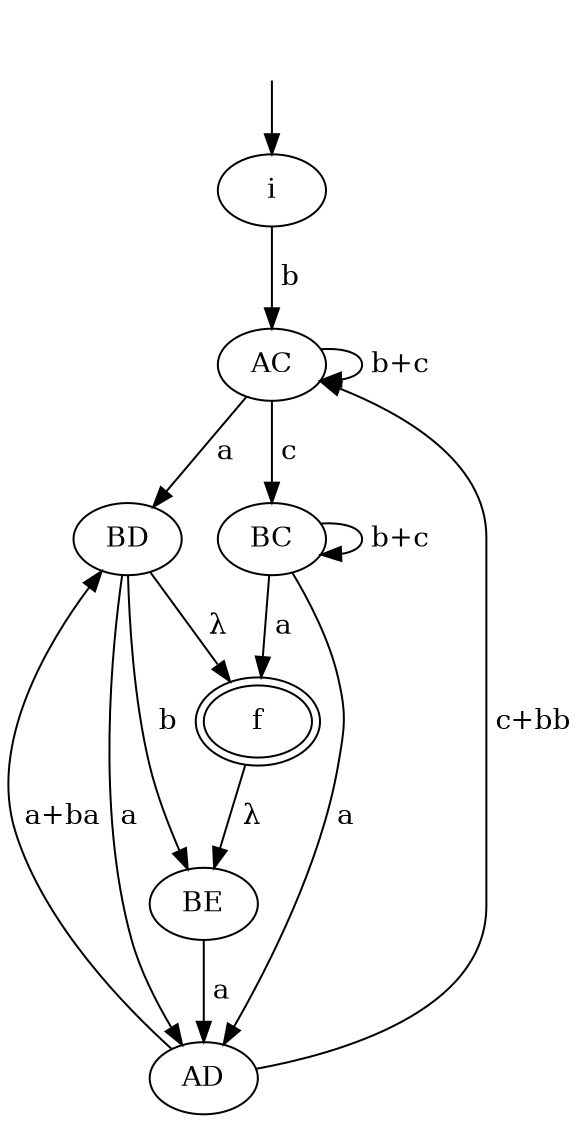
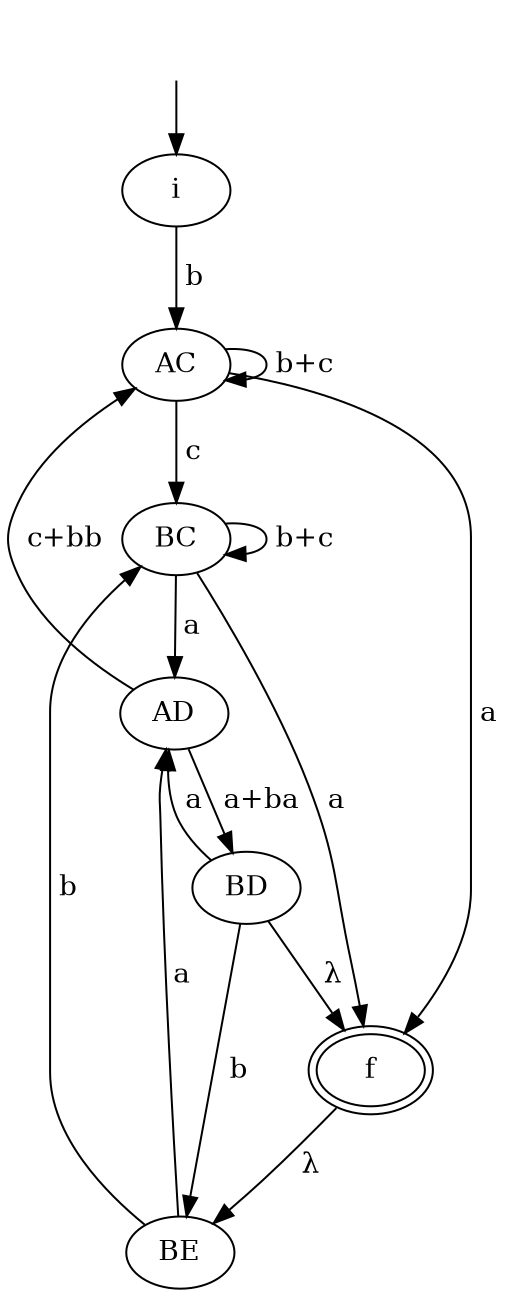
  digraph {
    _nil0 [style=invis]
    i
    AC
    BD
    BC
    AD
    f [peripheries=2]
    BE
    _nil0 -> i
    i -> AC [label=" b"]
    AC -> AC [label=" b+c"]
-   AC -> BD [label=" a"]
+   AC -> f [label=" a"]
    AC -> BC [label=" c"]
    BD -> AD [label=" a"]
    BD -> f [label=" λ"]
    BD -> BE [label=" b"]
    BC -> BC [label=" b+c"]
    BC -> AD [label=" a"]
    BC -> f [label=" a"]
    AD -> AC [label=" c+bb"]
    AD -> BD [label=" a+ba"]
    f -> BE [label=" λ"]
+   BE -> BC [label=" b"]
    BE -> AD [label=" a"]
  }
